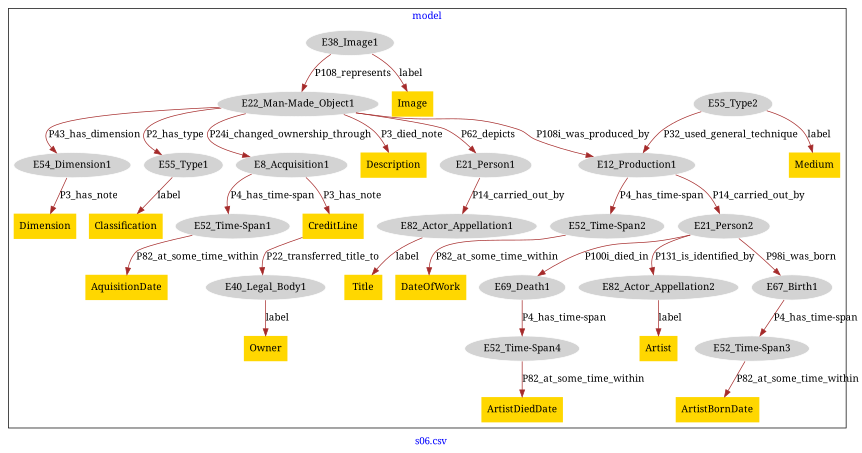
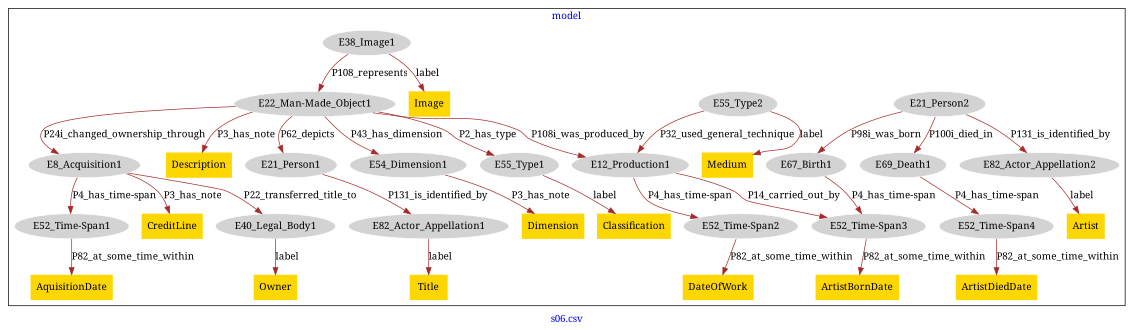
  digraph {
    fontcolor=blue
    fontname="Noto Serif"
    label="s06.csv"
    remincross=true
    node [color=white fillcolor=lightgray fontname="Noto Serif" style=filled]
    edge [color=brown fontcolor=black fontname="Noto Serif"]
    n1 [label=E12_Production1]
    n2 [label=E21_Person2]
    n3 [label="E52_Time-Span2"]
    n4 [label=E55_Type2]
    n5 [label=E21_Person1]
    n6 [label=E82_Actor_Appellation1]
    n7 [label=E67_Birth1]
    n8 [label=E69_Death1]
    n9 [label=E82_Actor_Appellation2]
    n10 [label="E22_Man-Made_Object1"]
    n11 [label=E54_Dimension1]
    n12 [label=E55_Type1]
    n13 [label=E8_Acquisition1]
    n14 [label=E38_Image1]
    n15 [label="E52_Time-Span3"]
    n16 [label="E52_Time-Span4"]
    n17 [label=E40_Legal_Body1]
    n18 [label="E52_Time-Span1"]
    n19 [fillcolor=gold label=AquisitionDate shape=plaintext color=""]
    n20 [fillcolor=gold label=Owner shape=plaintext color=""]
    n21 [fillcolor=gold label=Dimension shape=plaintext color=""]
    n22 [fillcolor=gold label=Medium shape=plaintext color=""]
    n23 [fillcolor=gold label=Classification shape=plaintext color=""]
    n24 [fillcolor=gold label=Artist shape=plaintext color=""]
    n25 [fillcolor=gold label=ArtistDiedDate shape=plaintext color=""]
    n26 [fillcolor=gold label=Title shape=plaintext color=""]
    n27 [fillcolor=gold label=ArtistBornDate shape=plaintext color=""]
    n28 [fillcolor=gold label=CreditLine shape=plaintext color=""]
    n29 [fillcolor=gold label=DateOfWork shape=plaintext color=""]
    n30 [fillcolor=gold label=Description shape=plaintext color=""]
    n31 [fillcolor=gold label=Image shape=plaintext color=""]
    subgraph cluster_1 {
      label=model
      n1
      n2
      n3
      n4
      n5
      n6
      n7
      n8
      n9
      n10
      n11
      n12
      n13
      n14
      n15
      n16
      n17
      n18
      n19
      n20
      n21
      n22
      n23
      n24
      n25
      n26
      n27
      n28
      n29
      n30
      n31
    }
-   n1 -> n2 [label=P14_carried_out_by]
+   n1 -> n15 [label=P14_carried_out_by]
    n1 -> n3 [label="P4_has_time-span"]
    n2 -> n7 [label=P98i_was_born]
    n2 -> n8 [label=P100i_died_in]
    n2 -> n9 [label=P131_is_identified_by]
    n3 -> n29 [label=P82_at_some_time_within]
    n4 -> n1 [label=P32_used_general_technique]
    n4 -> n22 [label=label]
-   n5 -> n6 [label=P14_carried_out_by]
+   n5 -> n6 [label=P131_is_identified_by]
    n6 -> n26 [label=label]
    n7 -> n15 [label="P4_has_time-span"]
    n8 -> n16 [label="P4_has_time-span"]
    n9 -> n24 [label=label]
    n10 -> n1 [label=P108i_was_produced_by]
    n10 -> n5 [label=P62_depicts]
    n10 -> n11 [label=P43_has_dimension]
    n10 -> n12 [label=P2_has_type]
    n10 -> n13 [label=P24i_changed_ownership_through]
-   n10 -> n30 [label=P3_died_note]
+   n10 -> n30 [label=P3_has_note]
    n11 -> n21 [label=P3_has_note]
    n12 -> n23 [label=label]
-   n28 -> n17 [label=P22_transferred_title_to]
+   n13 -> n17 [label=P22_transferred_title_to]
    n13 -> n18 [label="P4_has_time-span"]
    n13 -> n28 [label=P3_has_note]
    n14 -> n10 [label=P108_represents]
    n14 -> n31 [label=label]
    n15 -> n27 [label=P82_at_some_time_within]
    n16 -> n25 [label=P82_at_some_time_within]
    n17 -> n20 [label=label]
    n18 -> n19 [label=P82_at_some_time_within]
  }
